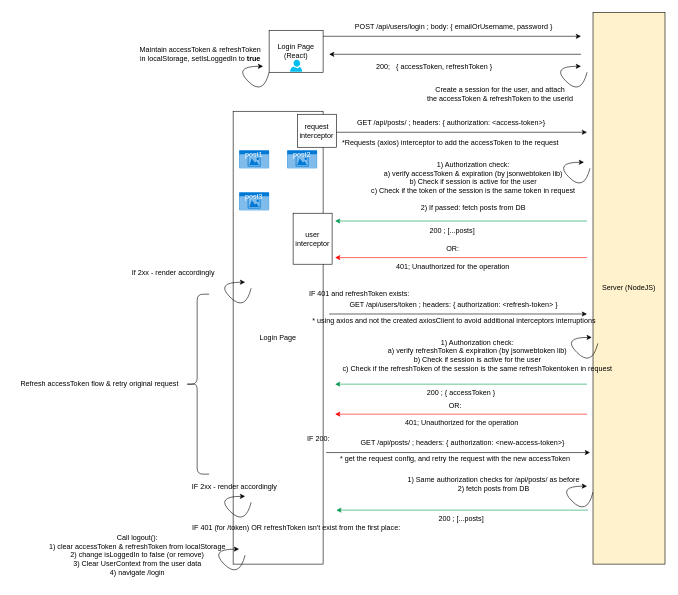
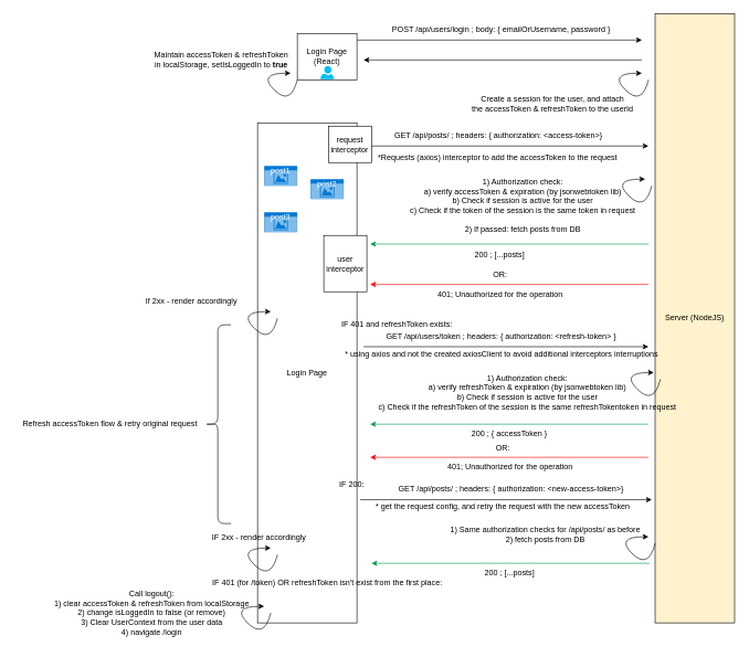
  <mxCell id="0" />
  <mxCell id="1" parent="0" />
  <mxCell id="2" value="Login Page (React)" style="rounded=0;whiteSpace=wrap;html=1;" vertex="1" parent="1"><mxGeometry x="448" y="50" width="90" height="70" as="geometry" /></mxCell>
  <mxCell id="3" value="" style="verticalLabelPosition=bottom;html=1;verticalAlign=top;align=center;strokeColor=none;fillColor=#00BEF2;shape=mxgraph.azure.user;" vertex="1" parent="1"><mxGeometry x="483" y="99" width="20" height="20" as="geometry" /></mxCell>
  <mxCell id="4" value="" style="endArrow=classic;html=1;rounded=0;" edge="1" parent="1"><mxGeometry width="50" height="50" relative="1" as="geometry"><mxPoint x="538" y="60" as="sourcePoint" /><mxPoint x="968" y="60" as="targetPoint" /></mxGeometry></mxCell>
  <mxCell id="5" value="POST /api/users/login ; body: { emailOrUsername, password }" style="text;html=1;align=center;verticalAlign=middle;whiteSpace=wrap;rounded=0;" vertex="1" parent="1"><mxGeometry x="586" y="29" width="340" height="30" as="geometry" /></mxCell>
  <mxCell id="6" value="Server (NodeJS)" style="rounded=0;whiteSpace=wrap;html=1;fillColor=#fff2cc;" vertex="1" parent="1"><mxGeometry x="988" y="20" width="120" height="920" as="geometry" /></mxCell>
  <mxCell id="7" value="" style="endArrow=classic;html=1;rounded=0;" edge="1" parent="1"><mxGeometry width="50" height="50" relative="1" as="geometry"><mxPoint x="968" y="90" as="sourcePoint" /><mxPoint x="548" y="90" as="targetPoint" /></mxGeometry></mxCell>
- <mxCell id="8" value="200;&amp;nbsp; &amp;nbsp;{ accessToken, refreshToken }" style="text;html=1;align=center;verticalAlign=middle;resizable=0;points=[];autosize=1;strokeColor=none;fillColor=none;" vertex="1" parent="1"><mxGeometry x="613" y="96" width="220" height="30" as="geometry" /></mxCell>
  <mxCell id="9" value="" style="curved=1;endArrow=classic;html=1;rounded=0;" edge="1" parent="1"><mxGeometry width="50" height="50" relative="1" as="geometry"><mxPoint x="448" y="120" as="sourcePoint" /><mxPoint x="438" y="110" as="targetPoint" /><Array as="points"><mxPoint x="438" y="160" /><mxPoint x="388" y="110" /></Array></mxGeometry></mxCell>
  <mxCell id="10" value="Maintain accessToken &amp;amp; refreshToken&lt;div&gt;in localStorage, setIsLoggedIn to &lt;b&gt;true&lt;/b&gt;&lt;/div&gt;" style="text;html=1;align=center;verticalAlign=middle;resizable=0;points=[];autosize=1;strokeColor=none;fillColor=none;" vertex="1" parent="1"><mxGeometry x="218" y="70" width="230" height="40" as="geometry" /></mxCell>
  <mxCell id="11" value="" style="curved=1;endArrow=classic;html=1;rounded=0;" edge="1" parent="1"><mxGeometry width="50" height="50" relative="1" as="geometry"><mxPoint x="978" y="120" as="sourcePoint" /><mxPoint x="968" y="110" as="targetPoint" /><Array as="points"><mxPoint x="968" y="160" /><mxPoint x="918" y="110" /></Array></mxGeometry></mxCell>
  <mxCell id="12" value="Create a session for the user, and attach&lt;div&gt;the accessToken &amp;amp; refreshToken to the userId&lt;/div&gt;" style="text;html=1;align=center;verticalAlign=middle;resizable=0;points=[];autosize=1;strokeColor=none;fillColor=none;" vertex="1" parent="1"><mxGeometry x="698" y="136" width="270" height="40" as="geometry" /></mxCell>
  <mxCell id="13" value="Login Page" style="rounded=0;whiteSpace=wrap;html=1;" vertex="1" parent="1"><mxGeometry x="388" y="185" width="150" height="755" as="geometry" /></mxCell>
  <mxCell id="14" value="post1" style="html=1;whiteSpace=wrap;strokeColor=none;fillColor=#0079D6;labelPosition=center;verticalLabelPosition=middle;verticalAlign=top;align=center;fontSize=12;outlineConnect=0;spacingTop=-6;fontColor=#FFFFFF;sketch=0;shape=mxgraph.sitemap.photo;" vertex="1" parent="1"><mxGeometry x="398" y="250" width="50" height="30" as="geometry" /></mxCell>
- <mxCell id="15" value="post2" style="html=1;whiteSpace=wrap;strokeColor=none;fillColor=#0079D6;labelPosition=center;verticalLabelPosition=middle;verticalAlign=top;align=center;fontSize=12;outlineConnect=0;spacingTop=-6;fontColor=#FFFFFF;sketch=0;shape=mxgraph.sitemap.photo;" vertex="1" parent="1"><mxGeometry x="478" y="250" width="50" height="30" as="geometry" /></mxCell>
+ <mxCell id="15" value="post2" style="html=1;whiteSpace=wrap;strokeColor=none;fillColor=#0079D6;labelPosition=center;verticalLabelPosition=middle;verticalAlign=top;align=center;fontSize=12;outlineConnect=0;spacingTop=-6;fontColor=#FFFFFF;sketch=0;shape=mxgraph.sitemap.photo;" vertex="1" parent="1"><mxGeometry x="468" y="270" width="50" height="30" as="geometry" /></mxCell>
  <mxCell id="16" value="" style="endArrow=classic;html=1;rounded=0;" edge="1" parent="1"><mxGeometry width="50" height="50" relative="1" as="geometry"><mxPoint x="538" y="220" as="sourcePoint" /><mxPoint x="978" y="220" as="targetPoint" /></mxGeometry></mxCell>
  <mxCell id="17" value="GET /api/posts/ ; headers: { authorization: &amp;lt;access-token&amp;gt;}&amp;nbsp;" style="text;html=1;align=center;verticalAlign=middle;resizable=0;points=[];autosize=1;strokeColor=none;fillColor=none;" vertex="1" parent="1"><mxGeometry x="583" y="189" width="340" height="30" as="geometry" /></mxCell>
  <mxCell id="18" value="*Requests (axios) interceptor to add the accessToken to the request" style="text;html=1;align=center;verticalAlign=middle;resizable=0;points=[];autosize=1;strokeColor=none;fillColor=none;" vertex="1" parent="1"><mxGeometry x="560" y="221.5" width="380" height="30" as="geometry" /></mxCell>
  <mxCell id="19" value="" style="curved=1;endArrow=classic;html=1;rounded=0;" edge="1" parent="1"><mxGeometry width="50" height="50" relative="1" as="geometry"><mxPoint x="983" y="280" as="sourcePoint" /><mxPoint x="973" y="270" as="targetPoint" /><Array as="points"><mxPoint x="973" y="320" /><mxPoint x="923" y="270" /></Array></mxGeometry></mxCell>
  <mxCell id="20" value="1) Authorization check:&lt;div&gt;a) verify accessToken &amp;amp; expiration (by jsonwebtoken lib)&lt;/div&gt;&lt;div&gt;b) Check if session is active for the user&lt;/div&gt;&lt;div&gt;c) Check if the token of the session is the same token in request&lt;/div&gt;&lt;div&gt;&lt;br&gt;&lt;/div&gt;&lt;div&gt;2) If passed: fetch posts from DB&lt;/div&gt;" style="text;html=1;align=center;verticalAlign=middle;resizable=0;points=[];autosize=1;strokeColor=none;fillColor=none;" vertex="1" parent="1"><mxGeometry x="608" y="260" width="360" height="100" as="geometry" /></mxCell>
  <mxCell id="21" value="" style="endArrow=classic;html=1;rounded=0;strokeColor=#00994D;" edge="1" parent="1"><mxGeometry width="50" height="50" relative="1" as="geometry"><mxPoint x="978" y="368" as="sourcePoint" /><mxPoint x="558" y="368" as="targetPoint" /></mxGeometry></mxCell>
  <mxCell id="22" value="200 ; [...posts]" style="text;html=1;align=center;verticalAlign=middle;resizable=0;points=[];autosize=1;strokeColor=none;fillColor=none;" vertex="1" parent="1"><mxGeometry x="703" y="370" width="100" height="30" as="geometry" /></mxCell>
  <mxCell id="23" value="" style="endArrow=classic;html=1;rounded=0;strokeColor=#FF0000;" edge="1" parent="1"><mxGeometry width="50" height="50" relative="1" as="geometry"><mxPoint x="978" y="429" as="sourcePoint" /><mxPoint x="558" y="429" as="targetPoint" /></mxGeometry></mxCell>
  <mxCell id="24" value="401; Unauthorized for the operation" style="text;html=1;align=center;verticalAlign=middle;resizable=0;points=[];autosize=1;strokeColor=none;fillColor=none;" vertex="1" parent="1"><mxGeometry x="649" y="429" width="210" height="30" as="geometry" /></mxCell>
  <mxCell id="25" value="OR:" style="text;html=1;align=center;verticalAlign=middle;resizable=0;points=[];autosize=1;strokeColor=none;fillColor=none;" vertex="1" parent="1"><mxGeometry x="734" y="400" width="40" height="30" as="geometry" /></mxCell>
  <mxCell id="26" value="post3" style="html=1;whiteSpace=wrap;strokeColor=none;fillColor=#0079D6;labelPosition=center;verticalLabelPosition=middle;verticalAlign=top;align=center;fontSize=12;outlineConnect=0;spacingTop=-6;fontColor=#FFFFFF;sketch=0;shape=mxgraph.sitemap.photo;" vertex="1" parent="1"><mxGeometry x="398" y="320" width="50" height="30" as="geometry" /></mxCell>
  <mxCell id="27" value="" style="curved=1;endArrow=classic;html=1;rounded=0;" edge="1" parent="1"><mxGeometry width="50" height="50" relative="1" as="geometry"><mxPoint x="418" y="480" as="sourcePoint" /><mxPoint x="408" y="470" as="targetPoint" /><Array as="points"><mxPoint x="408" y="520" /><mxPoint x="358" y="470" /></Array></mxGeometry></mxCell>
  <mxCell id="28" value="If 2xx - render accordingly" style="text;html=1;align=center;verticalAlign=middle;resizable=0;points=[];autosize=1;strokeColor=none;fillColor=none;" vertex="1" parent="1"><mxGeometry x="208" y="440" width="160" height="30" as="geometry" /></mxCell>
  <mxCell id="29" value="IF 401 and&lt;span style=&quot;background-color: initial;&quot;&gt;&amp;nbsp;refreshToken exists:&lt;/span&gt;" style="text;html=1;align=center;verticalAlign=middle;resizable=0;points=[];autosize=1;strokeColor=none;fillColor=none;" vertex="1" parent="1"><mxGeometry x="503" y="475" width="190" height="30" as="geometry" /></mxCell>
  <mxCell id="30" value="" style="endArrow=classic;html=1;rounded=0;" edge="1" parent="1"><mxGeometry width="50" height="50" relative="1" as="geometry"><mxPoint x="548" y="523" as="sourcePoint" /><mxPoint x="978" y="523" as="targetPoint" /></mxGeometry></mxCell>
  <mxCell id="31" value="GET /api/users/token ; headers: { authorization: &amp;lt;refresh-token&amp;gt; }" style="text;html=1;align=center;verticalAlign=middle;whiteSpace=wrap;rounded=0;" vertex="1" parent="1"><mxGeometry x="572" y="493" width="368" height="30" as="geometry" /></mxCell>
  <mxCell id="32" value="* using axios and not the created axiosClient to avoid additional interceptors interruptions" style="text;html=1;align=center;verticalAlign=middle;resizable=0;points=[];autosize=1;strokeColor=none;fillColor=none;" vertex="1" parent="1"><mxGeometry x="506" y="520" width="500" height="30" as="geometry" /></mxCell>
  <mxCell id="33" value="" style="curved=1;endArrow=classic;html=1;rounded=0;" edge="1" parent="1"><mxGeometry width="50" height="50" relative="1" as="geometry"><mxPoint x="996" y="572" as="sourcePoint" /><mxPoint x="986" y="562" as="targetPoint" /><Array as="points"><mxPoint x="986" y="612" /><mxPoint x="936" y="562" /></Array></mxGeometry></mxCell>
  <mxCell id="34" value="1) Authorization check:&lt;div&gt;a) verify refreshToken &amp;amp; expiration (by jsonwebtoken lib)&lt;/div&gt;&lt;div&gt;b) Check if session is active for the user&lt;/div&gt;&lt;div&gt;c) Check if the refreshToken of the session is the same refreshTokentoken in request&lt;/div&gt;" style="text;html=1;align=center;verticalAlign=middle;resizable=0;points=[];autosize=1;strokeColor=none;fillColor=none;" vertex="1" parent="1"><mxGeometry x="560" y="557" width="470" height="70" as="geometry" /></mxCell>
  <mxCell id="35" value="" style="endArrow=classic;html=1;rounded=0;strokeColor=#00994D;" edge="1" parent="1"><mxGeometry width="50" height="50" relative="1" as="geometry"><mxPoint x="978" y="640" as="sourcePoint" /><mxPoint x="558" y="640" as="targetPoint" /></mxGeometry></mxCell>
  <mxCell id="36" value="200 ; { accessToken }" style="text;html=1;align=center;verticalAlign=middle;resizable=0;points=[];autosize=1;strokeColor=none;fillColor=none;" vertex="1" parent="1"><mxGeometry x="698" y="640" width="140" height="30" as="geometry" /></mxCell>
  <mxCell id="37" value="" style="endArrow=classic;html=1;rounded=0;strokeColor=#FF0000;" edge="1" parent="1"><mxGeometry width="50" height="50" relative="1" as="geometry"><mxPoint x="978" y="690" as="sourcePoint" /><mxPoint x="558" y="690" as="targetPoint" /></mxGeometry></mxCell>
  <mxCell id="38" value="OR:" style="text;html=1;align=center;verticalAlign=middle;resizable=0;points=[];autosize=1;strokeColor=none;fillColor=none;" vertex="1" parent="1"><mxGeometry x="738" y="661" width="40" height="30" as="geometry" /></mxCell>
  <mxCell id="39" value="401; Unauthorized for the operation" style="text;html=1;align=center;verticalAlign=middle;resizable=0;points=[];autosize=1;strokeColor=none;fillColor=none;" vertex="1" parent="1"><mxGeometry x="664" y="690" width="210" height="30" as="geometry" /></mxCell>
  <mxCell id="40" value="IF 200:" style="text;html=1;align=center;verticalAlign=middle;resizable=0;points=[];autosize=1;strokeColor=none;fillColor=none;" vertex="1" parent="1"><mxGeometry x="500" y="716" width="60" height="30" as="geometry" /></mxCell>
  <mxCell id="41" value="" style="endArrow=classic;html=1;rounded=0;" edge="1" parent="1"><mxGeometry width="50" height="50" relative="1" as="geometry"><mxPoint x="543" y="754" as="sourcePoint" /><mxPoint x="983" y="754" as="targetPoint" /></mxGeometry></mxCell>
  <mxCell id="42" value="GET /api/posts/ ; headers: { authorization: &amp;lt;new-access-token&amp;gt;}&amp;nbsp;" style="text;html=1;align=center;verticalAlign=middle;resizable=0;points=[];autosize=1;strokeColor=none;fillColor=none;" vertex="1" parent="1"><mxGeometry x="587" y="723" width="370" height="30" as="geometry" /></mxCell>
  <mxCell id="43" value="* get the request config, and retry the request with the new accessToken" style="text;html=1;align=center;verticalAlign=middle;resizable=0;points=[];autosize=1;strokeColor=none;fillColor=none;" vertex="1" parent="1"><mxGeometry x="553" y="750" width="410" height="30" as="geometry" /></mxCell>
  <mxCell id="44" value="" style="curved=1;endArrow=classic;html=1;rounded=0;" edge="1" parent="1"><mxGeometry width="50" height="50" relative="1" as="geometry"><mxPoint x="988" y="820" as="sourcePoint" /><mxPoint x="978" y="810" as="targetPoint" /><Array as="points"><mxPoint x="978" y="860" /><mxPoint x="928" y="810" /></Array></mxGeometry></mxCell>
  <mxCell id="45" value="1) Same authorization checks for /api/posts/ as befor&lt;span style=&quot;background-color: initial;&quot;&gt;e&lt;/span&gt;&lt;div&gt;&lt;div&gt;&lt;span style=&quot;background-color: initial;&quot;&gt;2) fetch posts from DB&lt;/span&gt;&lt;/div&gt;&lt;/div&gt;" style="text;html=1;align=center;verticalAlign=middle;resizable=0;points=[];autosize=1;strokeColor=none;fillColor=none;" vertex="1" parent="1"><mxGeometry x="667" y="787" width="310" height="40" as="geometry" /></mxCell>
  <mxCell id="46" value="" style="endArrow=classic;html=1;rounded=0;strokeColor=#00994D;" edge="1" parent="1"><mxGeometry width="50" height="50" relative="1" as="geometry"><mxPoint x="980" y="850" as="sourcePoint" /><mxPoint x="560" y="850" as="targetPoint" /></mxGeometry></mxCell>
  <mxCell id="47" value="200 ; [...posts]" style="text;html=1;align=center;verticalAlign=middle;resizable=0;points=[];autosize=1;strokeColor=none;fillColor=none;" vertex="1" parent="1"><mxGeometry x="718" y="850" width="100" height="30" as="geometry" /></mxCell>
  <mxCell id="48" value="" style="curved=1;endArrow=classic;html=1;rounded=0;" edge="1" parent="1"><mxGeometry width="50" height="50" relative="1" as="geometry"><mxPoint x="418" y="837" as="sourcePoint" /><mxPoint x="408" y="827" as="targetPoint" /><Array as="points"><mxPoint x="408" y="877" /><mxPoint x="358" y="827" /></Array></mxGeometry></mxCell>
  <mxCell id="49" value="IF 2xx - render accordingly" style="text;html=1;align=center;verticalAlign=middle;resizable=0;points=[];autosize=1;strokeColor=none;fillColor=none;" vertex="1" parent="1"><mxGeometry x="305" y="797" width="170" height="30" as="geometry" /></mxCell>
  <mxCell id="50" value="IF 401 (for /token) OR refreshToken isn't exist from the first place:" style="text;html=1;align=center;verticalAlign=middle;resizable=0;points=[];autosize=1;strokeColor=none;fillColor=none;" vertex="1" parent="1"><mxGeometry x="308" y="865" width="370" height="30" as="geometry" /></mxCell>
  <mxCell id="51" value="Call logout():&lt;br&gt;1) clear accessToken &amp;amp; refreshToken from localStorage&lt;br&gt;2) change isLoggedIn to false (or remove)&lt;br&gt;3) Clear UserContext from the user data&lt;div&gt;4) navigate /login&lt;/div&gt;" style="text;html=1;align=center;verticalAlign=middle;resizable=0;points=[];autosize=1;strokeColor=none;fillColor=none;" vertex="1" parent="1"><mxGeometry x="68" y="880" width="320" height="90" as="geometry" /></mxCell>
  <mxCell id="52" value="" style="shape=curlyBracket;whiteSpace=wrap;html=1;rounded=1;labelPosition=left;verticalLabelPosition=middle;align=right;verticalAlign=middle;" vertex="1" parent="1"><mxGeometry x="308" y="490" width="40" height="300" as="geometry" /></mxCell>
  <mxCell id="53" value="Refresh accessToken flow &amp;amp; retry original request" style="text;html=1;align=center;verticalAlign=middle;resizable=0;points=[];autosize=1;strokeColor=none;fillColor=none;" vertex="1" parent="1"><mxGeometry x="20" y="625" width="290" height="30" as="geometry" /></mxCell>
  <mxCell id="54" value="" style="curved=1;endArrow=classic;html=1;rounded=0;" edge="1" parent="1"><mxGeometry width="50" height="50" relative="1" as="geometry"><mxPoint x="408" y="925" as="sourcePoint" /><mxPoint x="398" y="915" as="targetPoint" /><Array as="points"><mxPoint x="398" y="965" /><mxPoint x="348" y="915" /></Array></mxGeometry></mxCell>
  <mxCell id="55" value="user interceptor" style="rounded=0;whiteSpace=wrap;html=1;" vertex="1" parent="1"><mxGeometry x="488" y="355" width="65" height="85" as="geometry" /></mxCell>
  <mxCell id="56" value="request interceptor" style="rounded=0;whiteSpace=wrap;html=1;" vertex="1" parent="1"><mxGeometry x="495" y="190" width="65" height="55" as="geometry" /></mxCell>
